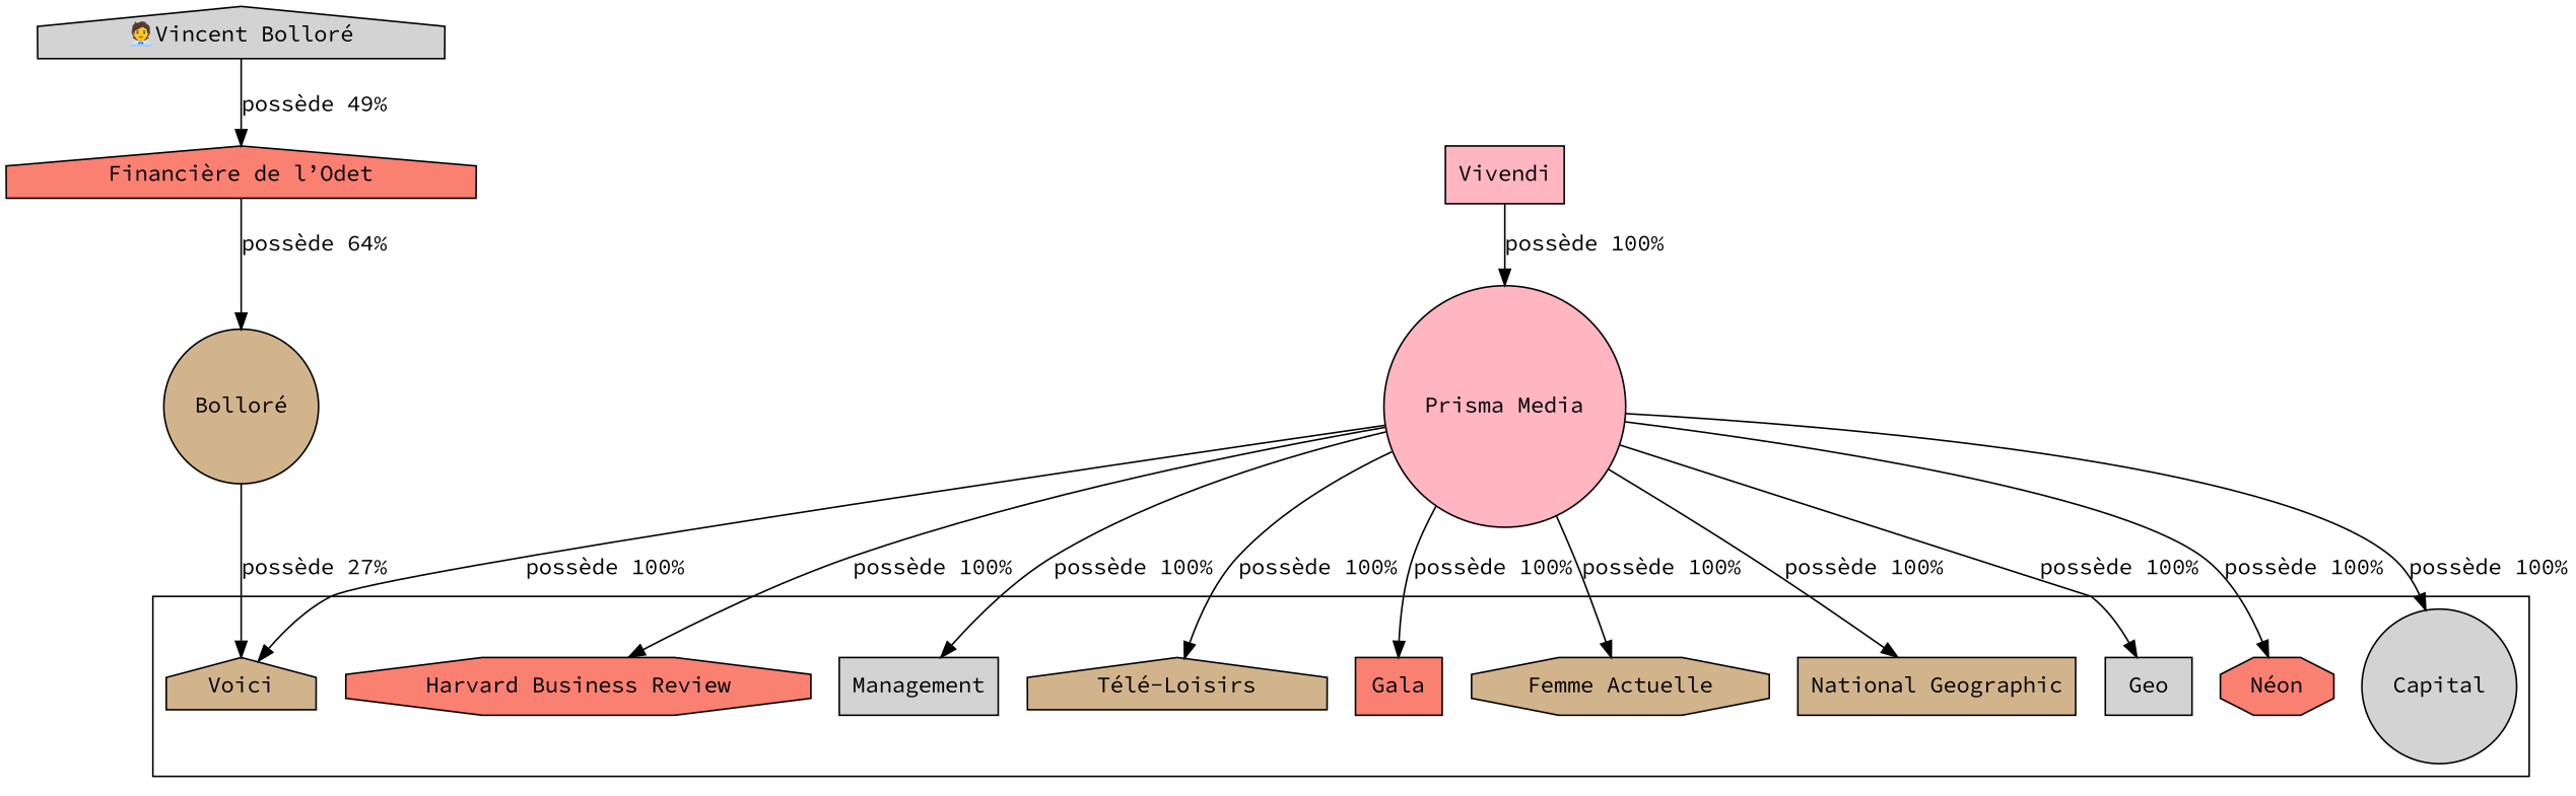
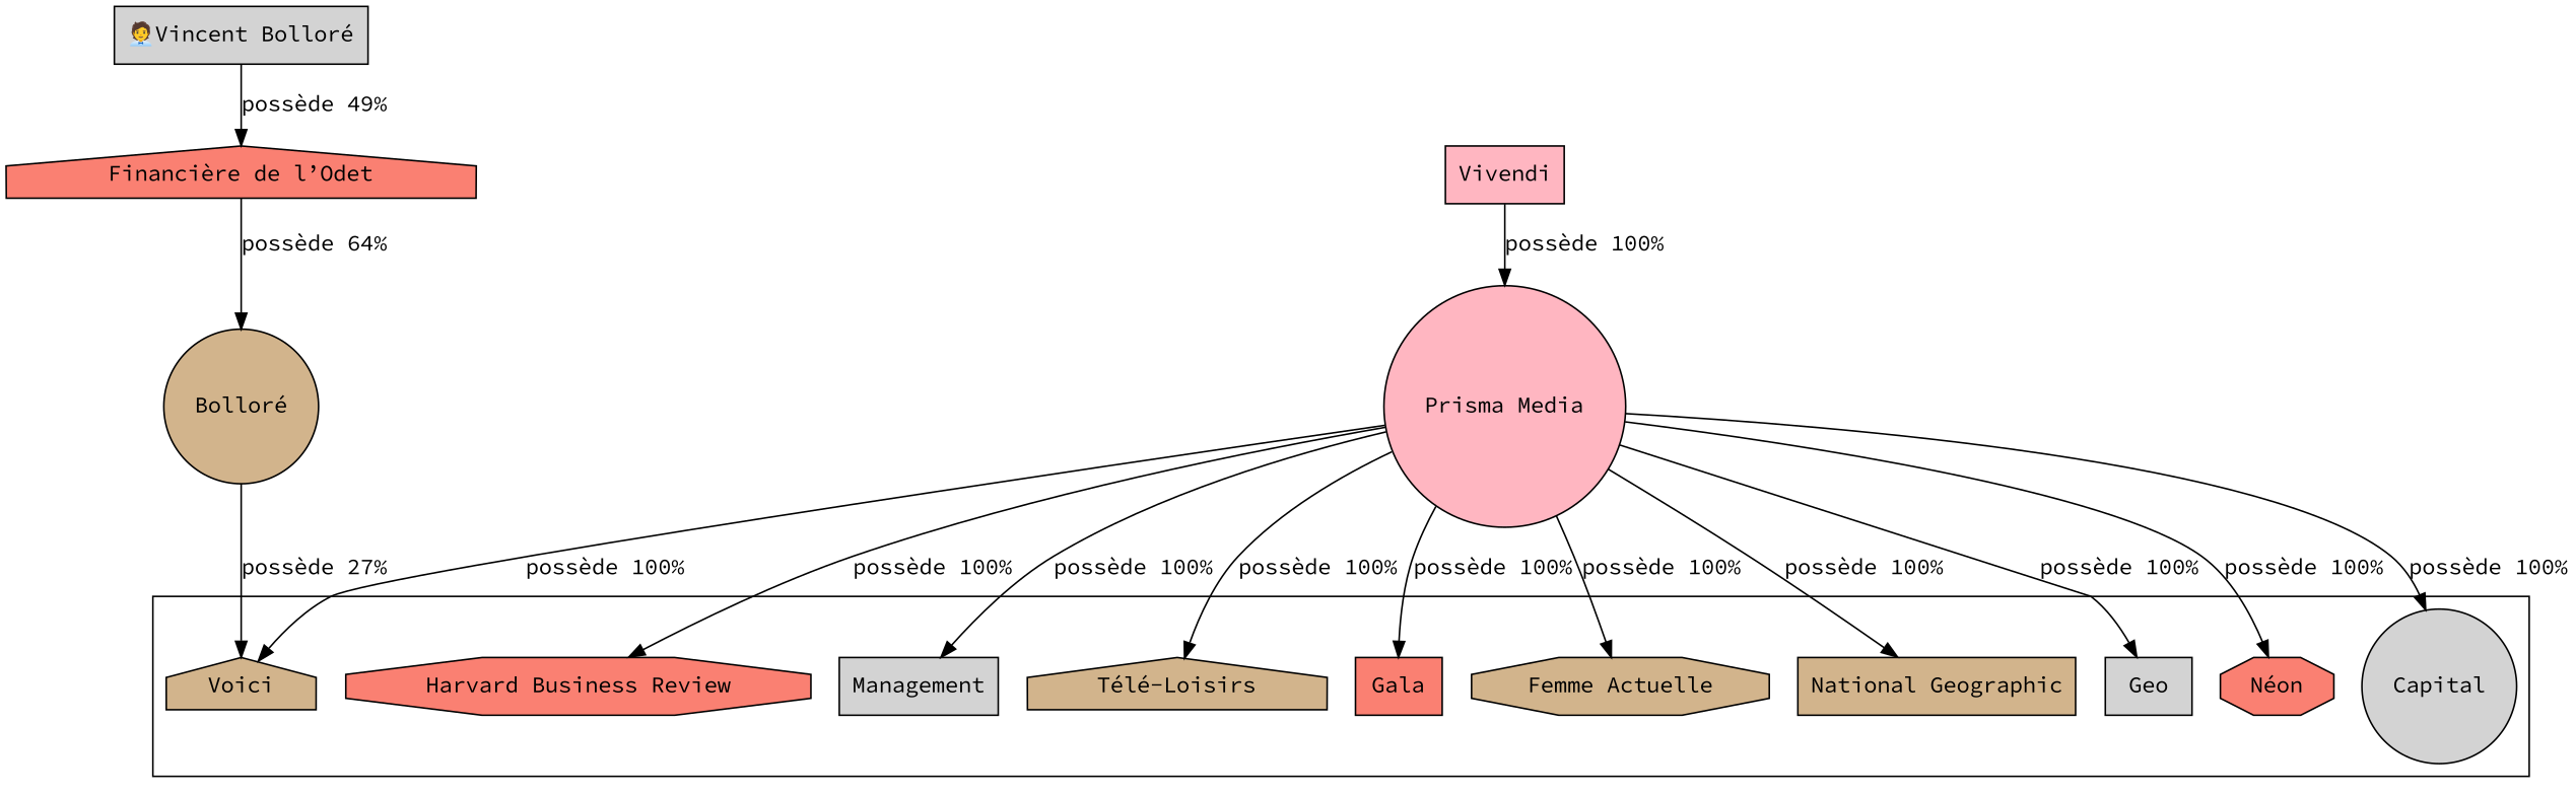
  digraph {
    fontname="Source Code Pro"
    rankdir=TB
    node [fillcolor=tan fontname="Source Code Pro" shape=box style=filled]
    edge [fontname="Source Code Pro"]
-   n1 [fillcolor=lightgrey label="🧑‍💼Vincent Bolloré" shape=house]
+   n1 [fillcolor=lightgrey label="🧑‍💼Vincent Bolloré"]
    n2 [fillcolor=lightgrey label=Capital shape=circle]
    n3 [fillcolor=salmon label="Harvard Business Review" shape=octagon]
    n4 [fillcolor=lightgrey label=Management]
    n5 [label="Télé-Loisirs" shape=house]
    n6 [fillcolor=salmon label=Gala]
    n7 [label=Voici shape=house]
    n8 [label="Femme Actuelle" shape=octagon]
    n9 [label="National Geographic"]
    n10 [fillcolor=lightgrey label=Geo]
    n11 [fillcolor=salmon label="Néon" shape=octagon]
    n12 [fillcolor=salmon label="Financière de l’Odet" shape=house]
    n13 [label="Bolloré" shape=circle]
    n14 [fillcolor=lightpink label=Vivendi]
    n15 [fillcolor=lightpink label="Prisma Media" shape=circle]
    subgraph sub_1 {
      n1
    }
    subgraph cluster_2 {
      n2
      n3
      n4
      n5
      n6
      n7
      n8
      n9
      n10
      n11
    }
    n1 -> n12 [label="possède 49%"]
    n12 -> n13 [label="possède 64%"]
    n13 -> n7 [label="possède 27%"]
    n14 -> n15 [label="possède 100%"]
    n15 -> n2 [label="possède 100%"]
    n15 -> n3 [label="possède 100%"]
    n15 -> n4 [label="possède 100%"]
    n15 -> n5 [label="possède 100%"]
    n15 -> n6 [label="possède 100%"]
    n15 -> n7 [label="possède 100%"]
    n15 -> n8 [label="possède 100%"]
    n15 -> n9 [label="possède 100%"]
    n15 -> n10 [label="possède 100%"]
    n15 -> n11 [label="possède 100%"]
  }
